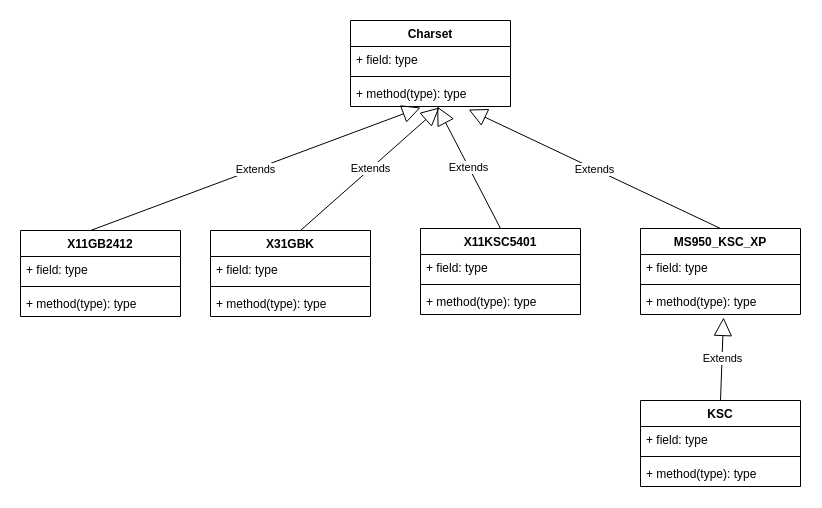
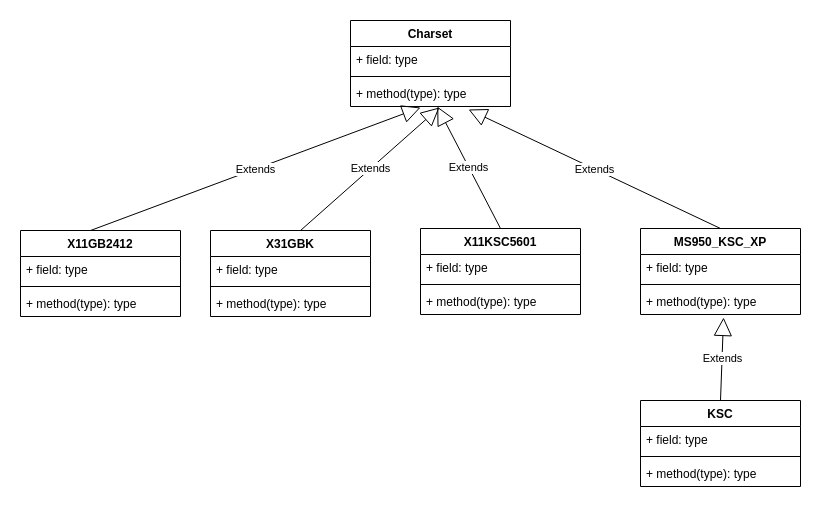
  <mxCell id="0" />
  <mxCell id="1" parent="0" />
  <mxCell id="2" value="Charset" style="swimlane;fontStyle=1;align=center;verticalAlign=top;childLayout=stackLayout;horizontal=1;startSize=26;horizontalStack=0;resizeParent=1;resizeParentMax=0;resizeLast=0;collapsible=1;marginBottom=0;" vertex="1" parent="1"><mxGeometry x="350" y="20" width="160" height="86" as="geometry" /></mxCell>
  <mxCell id="3" value="+ field: type" style="text;strokeColor=none;fillColor=none;align=left;verticalAlign=top;spacingLeft=4;spacingRight=4;overflow=hidden;rotatable=0;points=[[0,0.5],[1,0.5]];portConstraint=eastwest;" vertex="1" parent="2"><mxGeometry y="26" width="160" height="26" as="geometry" /></mxCell>
  <mxCell id="4" value="" style="line;strokeWidth=1;fillColor=none;align=left;verticalAlign=middle;spacingTop=-1;spacingLeft=3;spacingRight=3;rotatable=0;labelPosition=right;points=[];portConstraint=eastwest;" vertex="1" parent="2"><mxGeometry y="52" width="160" height="8" as="geometry" /></mxCell>
  <mxCell id="5" value="+ method(type): type" style="text;strokeColor=none;fillColor=none;align=left;verticalAlign=top;spacingLeft=4;spacingRight=4;overflow=hidden;rotatable=0;points=[[0,0.5],[1,0.5]];portConstraint=eastwest;" vertex="1" parent="2"><mxGeometry y="60" width="160" height="26" as="geometry" /></mxCell>
  <mxCell id="6" value="X11GB2412" style="swimlane;fontStyle=1;align=center;verticalAlign=top;childLayout=stackLayout;horizontal=1;startSize=26;horizontalStack=0;resizeParent=1;resizeParentMax=0;resizeLast=0;collapsible=1;marginBottom=0;" vertex="1" parent="1"><mxGeometry x="20" y="230" width="160" height="86" as="geometry" /></mxCell>
  <mxCell id="7" value="Extends" style="endArrow=block;endSize=16;endFill=0;html=1;entryX=0.438;entryY=1.038;entryDx=0;entryDy=0;entryPerimeter=0;" edge="1" parent="6" target="5"><mxGeometry width="160" relative="1" as="geometry"><mxPoint x="70" as="sourcePoint" /><mxPoint x="230" as="targetPoint" /></mxGeometry></mxCell>
  <mxCell id="8" value="+ field: type" style="text;strokeColor=none;fillColor=none;align=left;verticalAlign=top;spacingLeft=4;spacingRight=4;overflow=hidden;rotatable=0;points=[[0,0.5],[1,0.5]];portConstraint=eastwest;" vertex="1" parent="6"><mxGeometry y="26" width="160" height="26" as="geometry" /></mxCell>
  <mxCell id="9" value="" style="line;strokeWidth=1;fillColor=none;align=left;verticalAlign=middle;spacingTop=-1;spacingLeft=3;spacingRight=3;rotatable=0;labelPosition=right;points=[];portConstraint=eastwest;" vertex="1" parent="6"><mxGeometry y="52" width="160" height="8" as="geometry" /></mxCell>
  <mxCell id="10" value="+ method(type): type" style="text;strokeColor=none;fillColor=none;align=left;verticalAlign=top;spacingLeft=4;spacingRight=4;overflow=hidden;rotatable=0;points=[[0,0.5],[1,0.5]];portConstraint=eastwest;" vertex="1" parent="6"><mxGeometry y="60" width="160" height="26" as="geometry" /></mxCell>
  <mxCell id="11" value="X31GBK" style="swimlane;fontStyle=1;align=center;verticalAlign=top;childLayout=stackLayout;horizontal=1;startSize=26;horizontalStack=0;resizeParent=1;resizeParentMax=0;resizeLast=0;collapsible=1;marginBottom=0;" vertex="1" parent="1"><mxGeometry x="210" y="230" width="160" height="86" as="geometry" /></mxCell>
  <mxCell id="12" value="Extends" style="endArrow=block;endSize=16;endFill=0;html=1;entryX=0.556;entryY=1.038;entryDx=0;entryDy=0;entryPerimeter=0;" edge="1" parent="11" target="5"><mxGeometry width="160" relative="1" as="geometry"><mxPoint x="90" as="sourcePoint" /><mxPoint x="250" as="targetPoint" /></mxGeometry></mxCell>
  <mxCell id="13" value="+ field: type" style="text;strokeColor=none;fillColor=none;align=left;verticalAlign=top;spacingLeft=4;spacingRight=4;overflow=hidden;rotatable=0;points=[[0,0.5],[1,0.5]];portConstraint=eastwest;" vertex="1" parent="11"><mxGeometry y="26" width="160" height="26" as="geometry" /></mxCell>
  <mxCell id="14" value="" style="line;strokeWidth=1;fillColor=none;align=left;verticalAlign=middle;spacingTop=-1;spacingLeft=3;spacingRight=3;rotatable=0;labelPosition=right;points=[];portConstraint=eastwest;" vertex="1" parent="11"><mxGeometry y="52" width="160" height="8" as="geometry" /></mxCell>
  <mxCell id="15" value="+ method(type): type" style="text;strokeColor=none;fillColor=none;align=left;verticalAlign=top;spacingLeft=4;spacingRight=4;overflow=hidden;rotatable=0;points=[[0,0.5],[1,0.5]];portConstraint=eastwest;" vertex="1" parent="11"><mxGeometry y="60" width="160" height="26" as="geometry" /></mxCell>
- <mxCell id="16" value="X11KSC5401" style="swimlane;fontStyle=1;align=center;verticalAlign=top;childLayout=stackLayout;horizontal=1;startSize=26;horizontalStack=0;resizeParent=1;resizeParentMax=0;resizeLast=0;collapsible=1;marginBottom=0;" vertex="1" parent="1"><mxGeometry x="420" y="228" width="160" height="86" as="geometry" /></mxCell>
+ <mxCell id="16" value="X11KSC5601" style="swimlane;fontStyle=1;align=center;verticalAlign=top;childLayout=stackLayout;horizontal=1;startSize=26;horizontalStack=0;resizeParent=1;resizeParentMax=0;resizeLast=0;collapsible=1;marginBottom=0;" vertex="1" parent="1"><mxGeometry x="420" y="228" width="160" height="86" as="geometry" /></mxCell>
  <mxCell id="17" value="+ field: type" style="text;strokeColor=none;fillColor=none;align=left;verticalAlign=top;spacingLeft=4;spacingRight=4;overflow=hidden;rotatable=0;points=[[0,0.5],[1,0.5]];portConstraint=eastwest;" vertex="1" parent="16"><mxGeometry y="26" width="160" height="26" as="geometry" /></mxCell>
  <mxCell id="18" value="" style="line;strokeWidth=1;fillColor=none;align=left;verticalAlign=middle;spacingTop=-1;spacingLeft=3;spacingRight=3;rotatable=0;labelPosition=right;points=[];portConstraint=eastwest;" vertex="1" parent="16"><mxGeometry y="52" width="160" height="8" as="geometry" /></mxCell>
  <mxCell id="19" value="+ method(type): type" style="text;strokeColor=none;fillColor=none;align=left;verticalAlign=top;spacingLeft=4;spacingRight=4;overflow=hidden;rotatable=0;points=[[0,0.5],[1,0.5]];portConstraint=eastwest;" vertex="1" parent="16"><mxGeometry y="60" width="160" height="26" as="geometry" /></mxCell>
  <mxCell id="20" value="Extends" style="endArrow=block;endSize=16;endFill=0;html=1;exitX=0.5;exitY=0;exitDx=0;exitDy=0;" edge="1" parent="1" source="16" target="5"><mxGeometry width="160" relative="1" as="geometry"><mxPoint x="500" y="210" as="sourcePoint" /><mxPoint x="660" y="210" as="targetPoint" /></mxGeometry></mxCell>
  <mxCell id="21" value="MS950_KSC_XP" style="swimlane;fontStyle=1;align=center;verticalAlign=top;childLayout=stackLayout;horizontal=1;startSize=26;horizontalStack=0;resizeParent=1;resizeParentMax=0;resizeLast=0;collapsible=1;marginBottom=0;" vertex="1" parent="1"><mxGeometry x="640" y="228" width="160" height="86" as="geometry" /></mxCell>
  <mxCell id="22" value="+ field: type" style="text;strokeColor=none;fillColor=none;align=left;verticalAlign=top;spacingLeft=4;spacingRight=4;overflow=hidden;rotatable=0;points=[[0,0.5],[1,0.5]];portConstraint=eastwest;" vertex="1" parent="21"><mxGeometry y="26" width="160" height="26" as="geometry" /></mxCell>
  <mxCell id="23" value="" style="line;strokeWidth=1;fillColor=none;align=left;verticalAlign=middle;spacingTop=-1;spacingLeft=3;spacingRight=3;rotatable=0;labelPosition=right;points=[];portConstraint=eastwest;" vertex="1" parent="21"><mxGeometry y="52" width="160" height="8" as="geometry" /></mxCell>
  <mxCell id="24" value="+ method(type): type" style="text;strokeColor=none;fillColor=none;align=left;verticalAlign=top;spacingLeft=4;spacingRight=4;overflow=hidden;rotatable=0;points=[[0,0.5],[1,0.5]];portConstraint=eastwest;" vertex="1" parent="21"><mxGeometry y="60" width="160" height="26" as="geometry" /></mxCell>
  <mxCell id="25" value="Extends" style="endArrow=block;endSize=16;endFill=0;html=1;entryX=0.738;entryY=1.115;entryDx=0;entryDy=0;entryPerimeter=0;exitX=0.5;exitY=0;exitDx=0;exitDy=0;" edge="1" parent="1" source="21" target="5"><mxGeometry width="160" relative="1" as="geometry"><mxPoint x="730" y="220" as="sourcePoint" /><mxPoint x="890" y="220" as="targetPoint" /></mxGeometry></mxCell>
  <mxCell id="26" value="KSC" style="swimlane;fontStyle=1;align=center;verticalAlign=top;childLayout=stackLayout;horizontal=1;startSize=26;horizontalStack=0;resizeParent=1;resizeParentMax=0;resizeLast=0;collapsible=1;marginBottom=0;" vertex="1" parent="1"><mxGeometry x="640" y="400" width="160" height="86" as="geometry" /></mxCell>
  <mxCell id="27" value="Extends" style="endArrow=block;endSize=16;endFill=0;html=1;entryX=0.519;entryY=1.115;entryDx=0;entryDy=0;entryPerimeter=0;" edge="1" parent="26" target="24"><mxGeometry width="160" relative="1" as="geometry"><mxPoint x="80" as="sourcePoint" /><mxPoint x="240" as="targetPoint" /></mxGeometry></mxCell>
  <mxCell id="28" value="+ field: type" style="text;strokeColor=none;fillColor=none;align=left;verticalAlign=top;spacingLeft=4;spacingRight=4;overflow=hidden;rotatable=0;points=[[0,0.5],[1,0.5]];portConstraint=eastwest;" vertex="1" parent="26"><mxGeometry y="26" width="160" height="26" as="geometry" /></mxCell>
  <mxCell id="29" value="" style="line;strokeWidth=1;fillColor=none;align=left;verticalAlign=middle;spacingTop=-1;spacingLeft=3;spacingRight=3;rotatable=0;labelPosition=right;points=[];portConstraint=eastwest;" vertex="1" parent="26"><mxGeometry y="52" width="160" height="8" as="geometry" /></mxCell>
  <mxCell id="30" value="+ method(type): type" style="text;strokeColor=none;fillColor=none;align=left;verticalAlign=top;spacingLeft=4;spacingRight=4;overflow=hidden;rotatable=0;points=[[0,0.5],[1,0.5]];portConstraint=eastwest;" vertex="1" parent="26"><mxGeometry y="60" width="160" height="26" as="geometry" /></mxCell>
